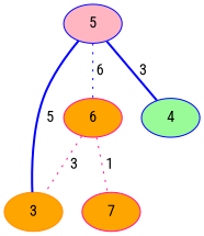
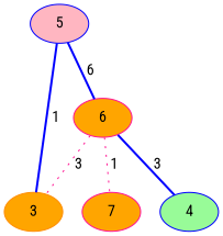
  graph {
    fontname="Roboto Condensed"
    node [color=blue fillcolor=orange fontname="Roboto Condensed" style=filled]
    edge [arrowhead=open arrowtail=dot color=blue fontname="Roboto Condensed" style=dotted]
    5 [fillcolor=lightpink]
    3 [color=darkorange]
    6 [color=deeppink]
    n4 [color=deeppink label=7]
    4 [fillcolor=palegreen]
-   5 -- 3 [label=" 5" style=bold]
-   5 -- 6 [label=" 6"]
+   5 -- 3 [label=" 1" style=bold]
+   5 -- 6 [label=" 6" style=bold]
    6 -- 3 [color=deeppink label=" 3"]
    6 -- n4 [color=deeppink label=" 1"]
-   5 -- 4 [label=" 3" style=bold]
+   6 -- 4 [label=" 3" style=bold]
  }
